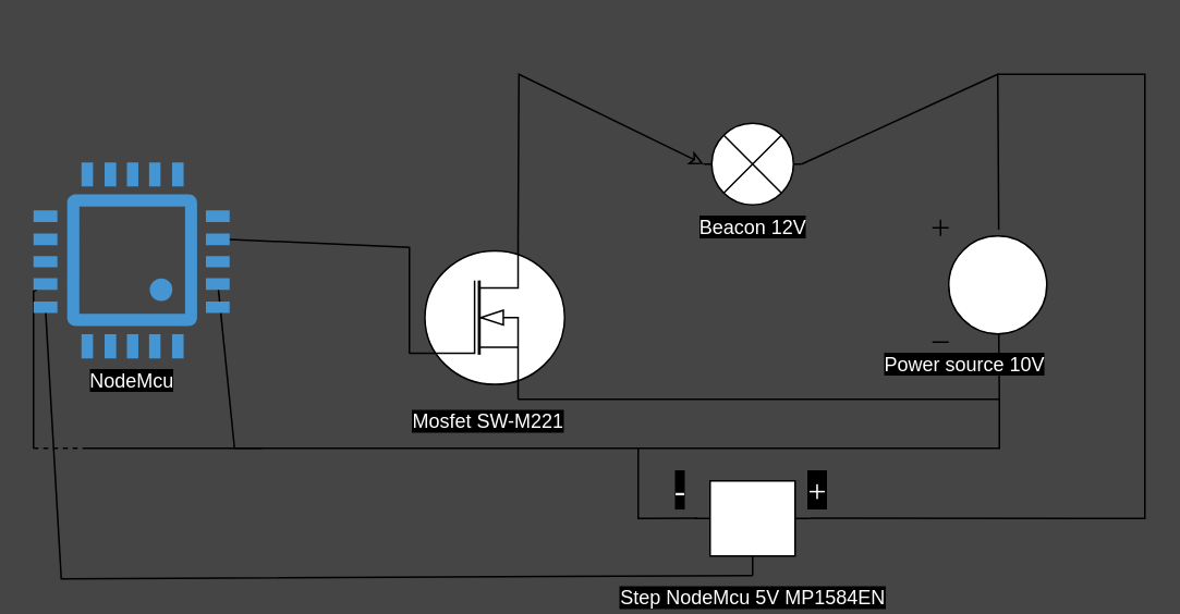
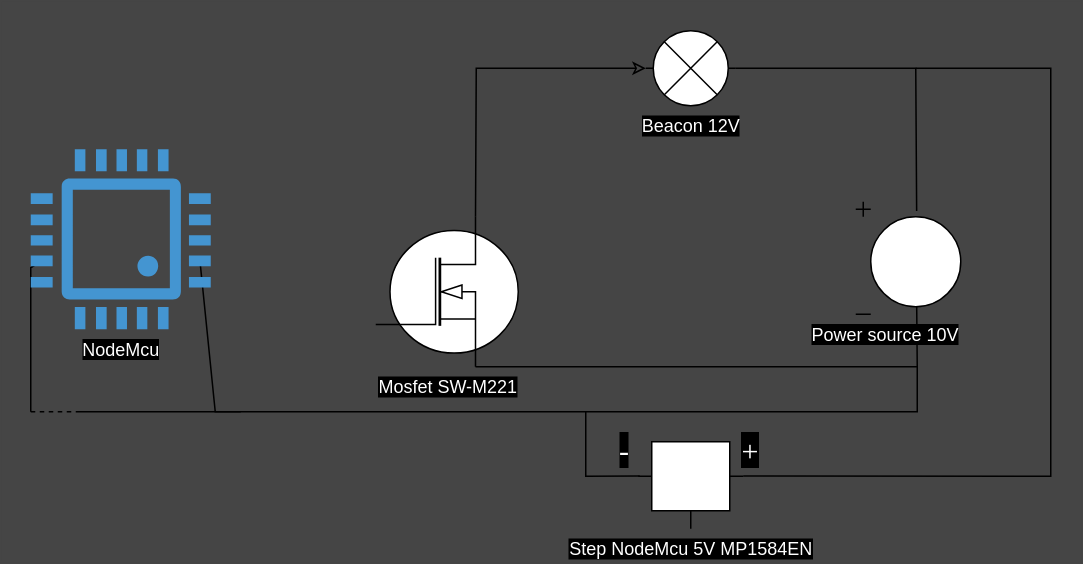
  <mxCell id="0" />
  <mxCell id="1" parent="0" />
  <mxCell id="2" style="edgeStyle=none;html=1;entryX=0.7;entryY=1;entryDx=0;entryDy=0;entryPerimeter=0;fontColor=#FFFFFF;endArrow=none;endFill=0;rounded=0;exitX=0.58;exitY=0.935;exitDx=0;exitDy=0;exitPerimeter=0;labelBackgroundColor=#000000;" parent="1" target="6" edge="1"><mxGeometry relative="1" as="geometry"><mxPoint x="610.6" y="200.125" as="sourcePoint" /><mxPoint x="316.5" y="240" as="targetPoint" /><Array as="points"><mxPoint x="611" y="244" /></Array></mxGeometry></mxCell>
  <mxCell id="3" value="Power source 10V" style="pointerEvents=1;verticalLabelPosition=bottom;shadow=0;dashed=0;align=right;html=1;verticalAlign=top;shape=mxgraph.electrical.signal_sources.dc_source_1;fontColor=#FFFFFF;labelBackgroundColor=#000000;" parent="1" vertex="1"><mxGeometry x="570" y="134" width="70" height="75" as="geometry" /></mxCell>
  <mxCell id="4" style="edgeStyle=none;rounded=0;html=1;exitX=0.7;exitY=0;exitDx=0;exitDy=0;exitPerimeter=0;entryX=0;entryY=0.5;entryDx=0;entryDy=0;entryPerimeter=0;fontColor=#FFFFFF;endArrow=classic;endFill=0;labelBackgroundColor=#000000;" parent="1" source="6" target="12" edge="1"><mxGeometry relative="1" as="geometry"><mxPoint x="316.5" y="140" as="sourcePoint" /><Array as="points"><mxPoint x="317" y="45" /></Array></mxGeometry></mxCell>
- <mxCell id="5" style="edgeStyle=none;rounded=0;html=1;exitX=0;exitY=0.72;exitDx=0;exitDy=0;exitPerimeter=0;entryX=0.94;entryY=0.39;entryDx=0;entryDy=0;entryPerimeter=0;fontColor=#FFFFFF;endArrow=none;endFill=0;labelBackgroundColor=#000000;" parent="1" source="6" target="16" edge="1"><mxGeometry relative="1" as="geometry"><Array as="points"><mxPoint x="250" y="151" /></Array></mxGeometry></mxCell>
  <mxCell id="6" value="Mosfet SW-M221" style="verticalLabelPosition=bottom;shadow=0;dashed=0;align=center;html=1;verticalAlign=top;shape=mxgraph.electrical.mosfets1.n-channel_mosfet_1;labelBackgroundColor=#000000;fontColor=#FFFFFF;" parent="1" vertex="1"><mxGeometry x="250" y="144" width="95" height="100" as="geometry" /></mxCell>
  <mxCell id="7" value="" style="edgeStyle=none;rounded=0;html=1;exitX=1;exitY=0.395;exitDx=0;exitDy=0;exitPerimeter=0;fontColor=#FFFFFF;endArrow=none;endFill=0;labelBackgroundColor=#000000;" parent="1" source="10" edge="1"><mxGeometry relative="1" as="geometry"><mxPoint x="610" y="45" as="targetPoint" /><mxPoint x="495" y="317.91" as="sourcePoint" /><Array as="points"><mxPoint x="700" y="317" /><mxPoint x="700" y="45" /></Array></mxGeometry></mxCell>
  <mxCell id="8" style="edgeStyle=none;rounded=0;html=1;exitX=0;exitY=0.395;exitDx=0;exitDy=0;exitPerimeter=0;fontColor=#FFFFFF;endArrow=none;endFill=0;labelBackgroundColor=#000000;" parent="1" edge="1"><mxGeometry relative="1" as="geometry"><mxPoint x="611" y="244" as="targetPoint" /><mxPoint x="426" y="316.91" as="sourcePoint" /><Array as="points"><mxPoint x="390" y="317" /><mxPoint x="390" y="294" /><mxPoint x="390" y="274" /><mxPoint x="611" y="274" /></Array></mxGeometry></mxCell>
- <mxCell id="9" style="edgeStyle=none;rounded=0;html=1;exitX=0.5;exitY=1;exitDx=0;exitDy=0;exitPerimeter=0;entryX=0.06;entryY=0.73;entryDx=0;entryDy=0;entryPerimeter=0;fontColor=#FFFFFF;endArrow=none;endFill=0;labelBackgroundColor=#000000;" parent="1" source="10" target="16" edge="1"><mxGeometry relative="1" as="geometry"><Array as="points"><mxPoint x="37" y="354" /></Array></mxGeometry></mxCell>
  <mxCell id="10" value="Step NodeMcu 5V&amp;nbsp;MP1584EN" style="verticalLabelPosition=bottom;shadow=0;dashed=0;align=center;html=1;verticalAlign=top;shape=mxgraph.electrical.abstract.voltage_regulator;labelBackgroundColor=#000000;fontColor=#FFFFFF;" parent="1" vertex="1"><mxGeometry x="425" y="294" width="70" height="58" as="geometry" /></mxCell>
  <mxCell id="11" style="edgeStyle=none;rounded=0;html=1;exitX=1;exitY=0.5;exitDx=0;exitDy=0;exitPerimeter=0;fontColor=#FFFFFF;endArrow=none;endFill=0;entryX=0.58;entryY=0.135;entryDx=0;entryDy=0;entryPerimeter=0;labelBackgroundColor=#000000;" parent="1" source="12" edge="1"><mxGeometry relative="1" as="geometry"><mxPoint x="610.6" y="140.125" as="targetPoint" /><Array as="points"><mxPoint x="610" y="45" /></Array></mxGeometry></mxCell>
- <mxCell id="12" value="Beacon 12V" style="pointerEvents=1;verticalLabelPosition=bottom;shadow=0;dashed=0;align=center;html=1;verticalAlign=top;shape=mxgraph.electrical.miscellaneous.light_bulb;labelBackgroundColor=#000000;fontColor=#FFFFFF;" parent="1" vertex="1"><mxGeometry x="430" y="75" width="60" height="50" as="geometry" /></mxCell>
+ <mxCell id="12" value="Beacon 12V" style="pointerEvents=1;verticalLabelPosition=bottom;shadow=0;dashed=0;align=center;html=1;verticalAlign=top;shape=mxgraph.electrical.miscellaneous.light_bulb;labelBackgroundColor=#000000;fontColor=#FFFFFF;" parent="1" vertex="1"><mxGeometry x="430" y="20" width="60" height="50" as="geometry" /></mxCell>
  <mxCell id="13" style="edgeStyle=none;rounded=0;html=1;exitX=0.94;exitY=0.62;exitDx=0;exitDy=0;exitPerimeter=0;fontColor=#FFFFFF;endArrow=none;endFill=0;labelBackgroundColor=#000000;" parent="1" source="16" edge="1"><mxGeometry relative="1" as="geometry"><mxPoint x="390" y="274" as="targetPoint" /><Array as="points"><mxPoint x="143" y="274" /></Array></mxGeometry></mxCell>
  <mxCell id="14" style="edgeStyle=none;rounded=0;html=1;fontFamily=Times New Roman;fontSize=20;fontColor=#FFFFFF;endArrow=none;endFill=0;dashed=1;labelBackgroundColor=#000000;" parent="1" edge="1"><mxGeometry relative="1" as="geometry"><mxPoint x="50" y="274" as="targetPoint" /><mxPoint x="20" y="274" as="sourcePoint" /></mxGeometry></mxCell>
  <mxCell id="15" style="edgeStyle=none;html=1;exitX=0.06;exitY=0.62;exitDx=0;exitDy=0;exitPerimeter=0;fontFamily=Times New Roman;fontSize=20;fontColor=#FFFFFF;endArrow=none;endFill=0;rounded=0;labelBackgroundColor=#000000;" parent="1" source="16" edge="1"><mxGeometry relative="1" as="geometry"><mxPoint x="20" y="274" as="targetPoint" /><Array as="points"><mxPoint x="20" y="178" /></Array></mxGeometry></mxCell>
  <mxCell id="16" value="NodeMcu" style="pointerEvents=1;shadow=0;dashed=0;html=1;strokeColor=none;fillColor=#4495D1;labelPosition=center;verticalLabelPosition=bottom;verticalAlign=top;align=center;outlineConnect=0;shape=mxgraph.veeam.cpu;labelBackgroundColor=#000000;fontColor=#FFFFFF;points=[[0.06,0.62,0,0,0],[0.06,0.73,0,0,0],[0.94,0.39,0,0,0],[0.94,0.62,0,0,0]];" parent="1" vertex="1"><mxGeometry x="20" y="99" width="120" height="120" as="geometry" /></mxCell>
  <mxCell id="17" value="&lt;font style=&quot;font-size: 20px;&quot;&gt;+&lt;/font&gt;" style="text;html=1;strokeColor=none;fillColor=none;align=center;verticalAlign=middle;whiteSpace=wrap;rounded=0;labelBackgroundColor=#000000;fontColor=#FFFFFF;fontSize=20;fontFamily=Times New Roman;" parent="1" vertex="1"><mxGeometry x="470" y="284" width="60" height="30" as="geometry" /></mxCell>
  <mxCell id="18" value="&lt;font style=&quot;font-size: 20px;&quot;&gt;-&lt;/font&gt;" style="text;html=1;strokeColor=none;fillColor=none;align=center;verticalAlign=middle;whiteSpace=wrap;rounded=0;labelBackgroundColor=#000000;fontColor=#FFFFFF;fontSize=20;fontFamily=Times New Roman;" parent="1" vertex="1"><mxGeometry x="386" y="284" width="60" height="30" as="geometry" /></mxCell>
  <mxCell id="19" value="" style="endArrow=none;html=1;fontFamily=Times New Roman;fontSize=20;fontColor=#FFFFFF;curved=1;labelBackgroundColor=#000000;" parent="1" edge="1"><mxGeometry width="50" height="50" relative="1" as="geometry"><mxPoint x="50" y="274" as="sourcePoint" /><mxPoint x="160" y="274" as="targetPoint" /></mxGeometry></mxCell>
